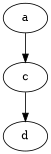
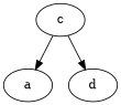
  digraph {
    node [Processor=1 Weight=2]
    a [Start=0]
    c [Start=2 Weight=3]
    d [Processor=2 Start=6]
-   a -> c [Weight=2]
+   c -> a [Weight=2]
    c -> d [Weight=1]
  }
